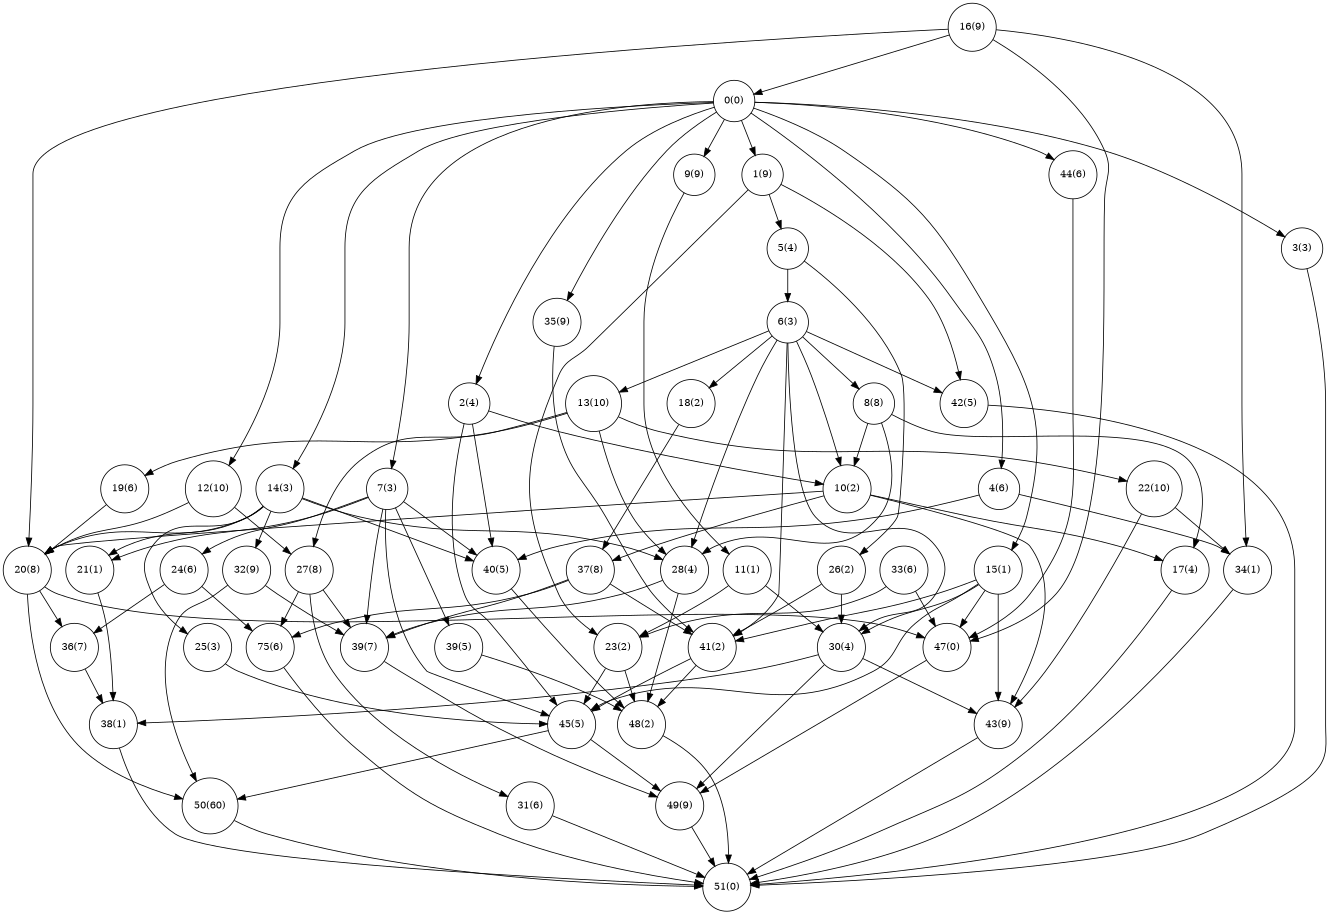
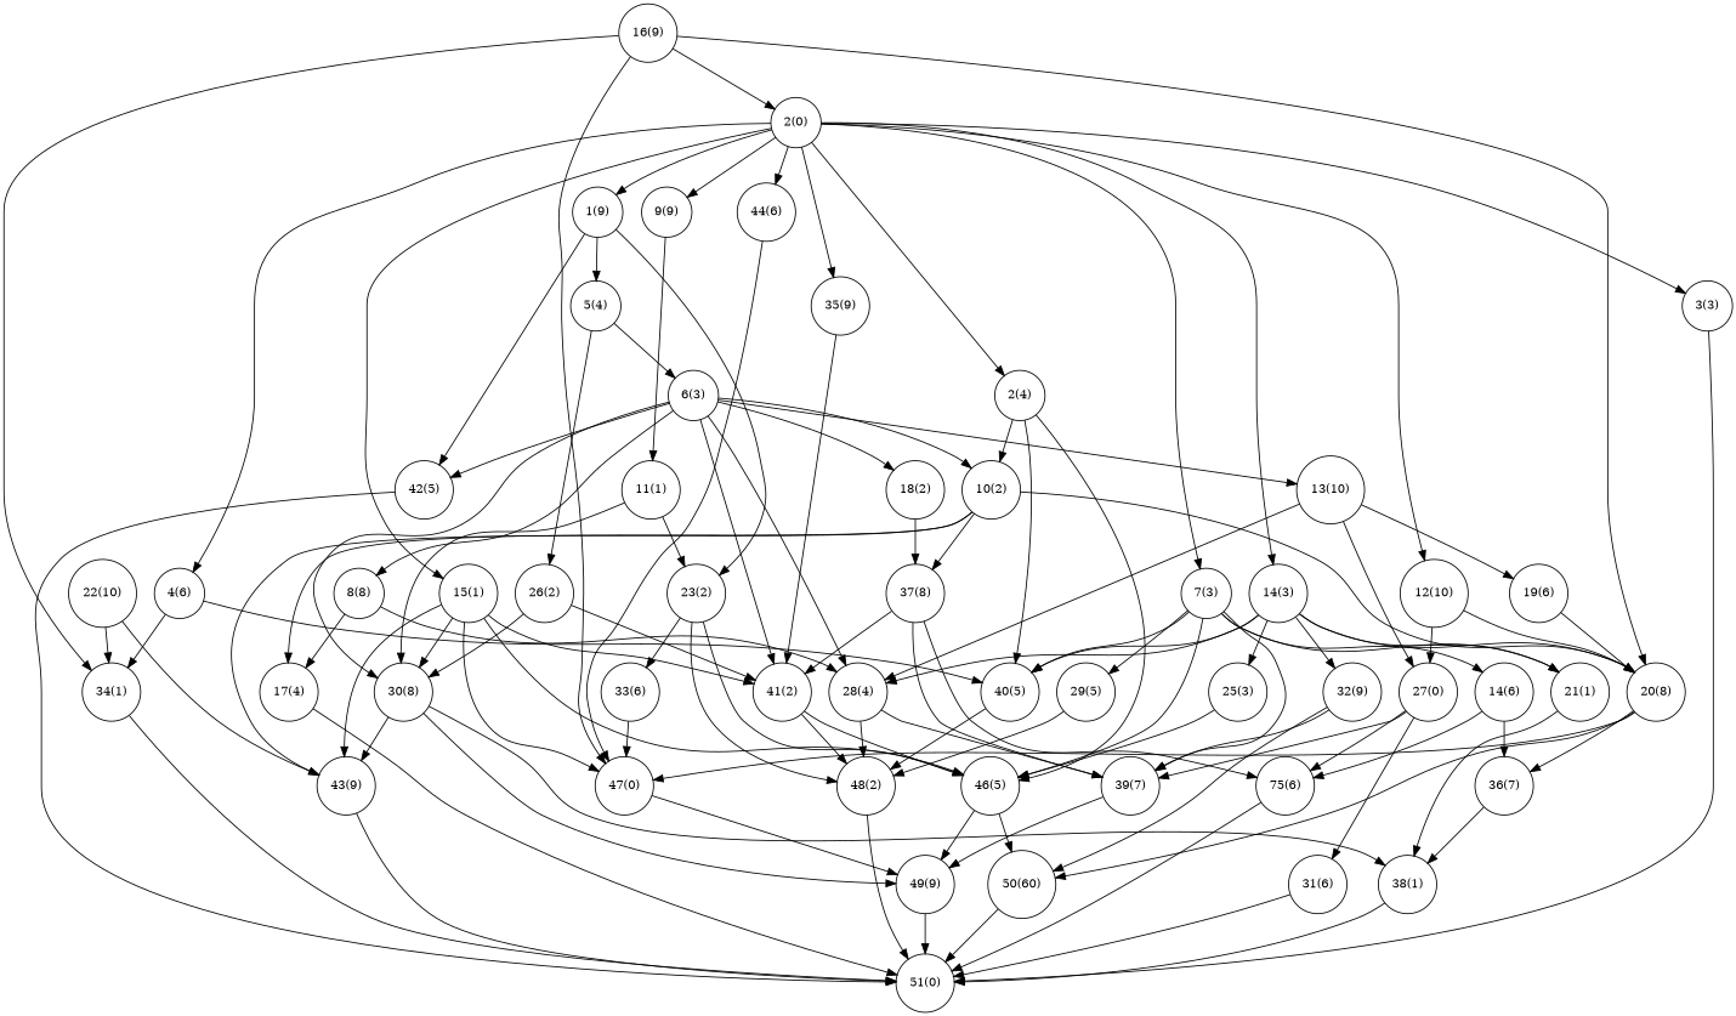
  digraph {
    node [fontsize=12 shape=circle]
-   n1 [label="0(0)"]
+   n1 [label="2(0)"]
    n2 [label="1(9)"]
    n3 [label="2(4)"]
    n4 [label="3(3)"]
    n5 [label="4(6)"]
    n6 [label="7(3)"]
    n7 [label="9(9)"]
    n8 [label="12(10)"]
    n9 [label="14(3)"]
    n10 [label="15(1)"]
    n11 [label="35(9)"]
    n12 [label="44(6)"]
    n13 [label="5(4)"]
    n14 [label="23(2)"]
    n15 [label="42(5)"]
    n16 [label="10(2)"]
    n17 [label="40(5)"]
-   n18 [label="45(5)"]
+   n18 [label="46(5)"]
    n19 [label="51(0)"]
    n20 [label="34(1)"]
    n21 [label="21(1)"]
-   n22 [label="24(6)"]
-   n23 [label="39(5)"]
+   n22 [label="14(6)"]
+   n23 [label="29(5)"]
    n24 [label="39(7)"]
    n25 [label="11(1)"]
    n26 [label="20(8)"]
-   n27 [label="27(8)"]
+   n27 [label="27(0)"]
    n28 [label="28(4)"]
    n29 [label="25(3)"]
    n30 [label="32(9)"]
-   n31 [label="30(4)"]
+   n31 [label="30(8)"]
    n32 [label="41(2)"]
    n33 [label="43(9)"]
    n34 [label="47(0)"]
    n35 [label="16(9)"]
    n36 [label="6(3)"]
    n37 [label="26(2)"]
    n38 [label="33(6)"]
    n39 [label="48(2)"]
    n40 [label="17(4)"]
    n41 [label="37(8)"]
    n42 [label="50(60)"]
    n43 [label="49(9)"]
    n44 [label="8(8)"]
    n45 [label="13(10)"]
    n46 [label="18(2)"]
    n47 [label="19(6)"]
    n48 [label="22(10)"]
    n49 [label="38(1)"]
    n50 [label="36(7)"]
    n51 [label="75(6)"]
    n52 [label="31(6)"]
    n1 -> n2
    n1 -> n3
    n1 -> n4
    n1 -> n5
    n1 -> n6
    n1 -> n7
    n1 -> n8
    n1 -> n9
    n1 -> n10
    n1 -> n11
    n1 -> n12
    n2 -> n13
    n2 -> n14
    n2 -> n15
    n3 -> n16
    n3 -> n17
    n3 -> n18
    n4 -> n19
    n5 -> n17
    n5 -> n20
    n6 -> n17
    n6 -> n18
    n6 -> n21
    n6 -> n22
    n6 -> n23
    n6 -> n24
    n7 -> n25
    n8 -> n26
    n8 -> n27
    n9 -> n17
    n9 -> n21
    n9 -> n26
    n9 -> n28
    n9 -> n29
    n9 -> n30
    n10 -> n18
    n10 -> n31
    n10 -> n32
    n10 -> n33
    n10 -> n34
    n11 -> n32
    n12 -> n34
    n13 -> n36
    n13 -> n37
    n14 -> n18
-   n38 -> n14
+   n14 -> n38
    n14 -> n39
    n15 -> n19
    n16 -> n26
    n16 -> n33
    n16 -> n40
    n16 -> n41
    n17 -> n39
    n18 -> n42
    n18 -> n43
    n20 -> n19
    n21 -> n49
    n22 -> n50
    n22 -> n51
    n23 -> n39
    n24 -> n43
    n25 -> n14
    n25 -> n31
    n26 -> n34
    n26 -> n42
    n26 -> n50
    n27 -> n24
    n27 -> n51
    n27 -> n52
    n28 -> n24
    n28 -> n39
    n29 -> n18
    n30 -> n24
    n30 -> n42
    n31 -> n33
    n31 -> n43
    n31 -> n49
    n32 -> n18
    n32 -> n39
    n33 -> n19
    n34 -> n43
    n35 -> n1
    n35 -> n20
    n35 -> n26
    n35 -> n34
    n36 -> n15
    n36 -> n16
    n36 -> n28
    n36 -> n31
    n36 -> n32
    n36 -> n44
    n36 -> n45
    n36 -> n46
    n37 -> n31
    n37 -> n32
    n38 -> n34
    n39 -> n19
    n40 -> n19
    n41 -> n24
    n41 -> n32
    n41 -> n51
    n42 -> n19
    n43 -> n19
-   n44 -> n16
    n44 -> n28
    n44 -> n40
    n45 -> n27
    n45 -> n28
    n45 -> n47
-   n45 -> n48
    n46 -> n41
    n47 -> n26
    n48 -> n20
    n48 -> n33
    n49 -> n19
    n50 -> n49
    n51 -> n19
    n52 -> n19
  }
